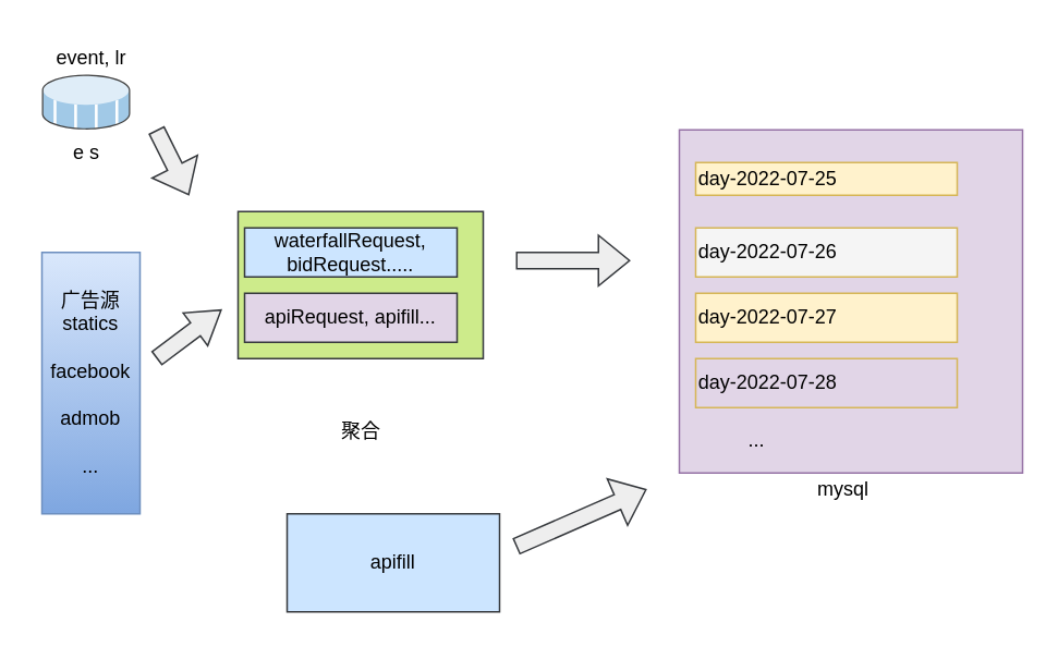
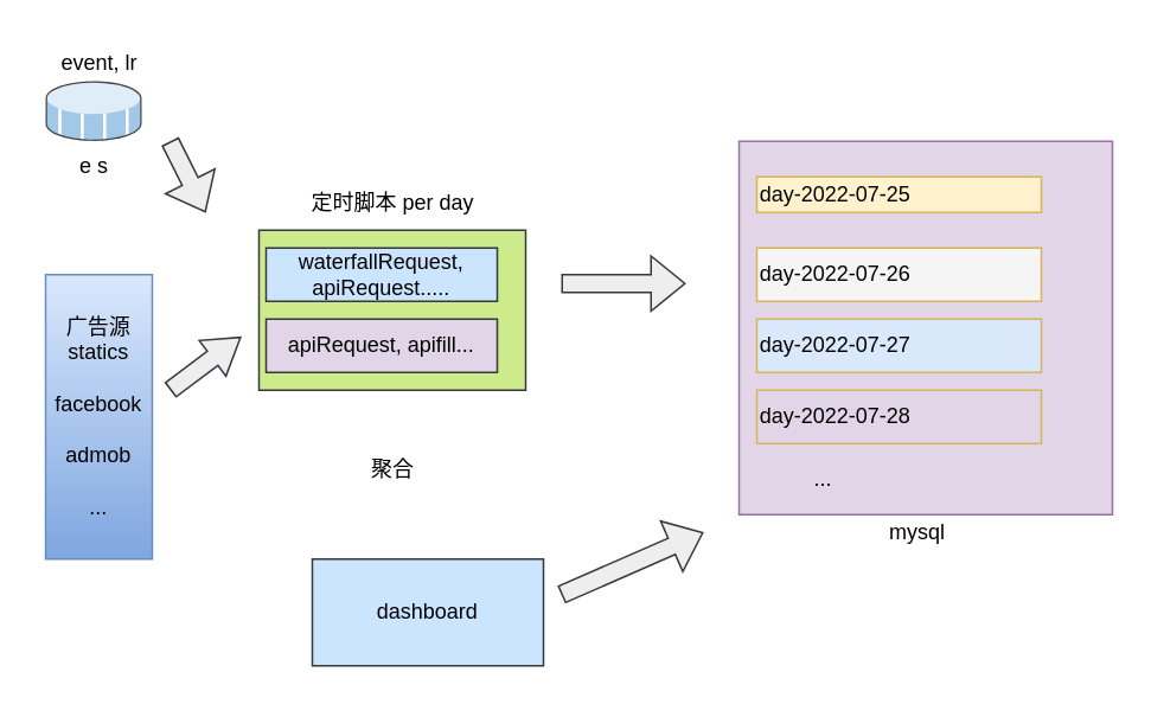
  <mxCell id="0" />
  <mxCell id="1" parent="0" />
  <mxCell id="2" value="" style="rounded=0;whiteSpace=wrap;html=1;fillColor=#cdeb8b;strokeColor=#36393d;" vertex="1" parent="1"><mxGeometry x="145" y="129" width="150" height="90" as="geometry" /></mxCell>
  <mxCell id="3" value="" style="whiteSpace=wrap;html=1;aspect=fixed;fillColor=#e1d5e7;strokeColor=#9673a6;" vertex="1" parent="1"><mxGeometry x="415" y="79" width="210" height="210" as="geometry" /></mxCell>
  <mxCell id="4" value="day-2022-07-25" style="rounded=0;whiteSpace=wrap;html=1;align=left;fillColor=#fff2cc;strokeColor=#d6b656;" vertex="1" parent="1"><mxGeometry x="425" y="99" width="160" height="20" as="geometry" /></mxCell>
  <mxCell id="5" value="day-2022-07-26" style="rounded=0;whiteSpace=wrap;html=1;align=left;fillColor=#f5f5f5;strokeColor=#d6b656;" vertex="1" parent="1"><mxGeometry x="425" y="139" width="160" height="30" as="geometry" /></mxCell>
- <mxCell id="6" value="&lt;span style=&quot;&quot;&gt;day-2022-07-27&lt;/span&gt;" style="rounded=0;whiteSpace=wrap;html=1;align=left;fillColor=#fff2cc;strokeColor=#d6b656;" vertex="1" parent="1"><mxGeometry x="425" y="179" width="160" height="30" as="geometry" /></mxCell>
+ <mxCell id="6" value="&lt;span style=&quot;&quot;&gt;day-2022-07-27&lt;/span&gt;" style="rounded=0;whiteSpace=wrap;html=1;align=left;fillColor=#dae8fc;strokeColor=#d6b656;" vertex="1" parent="1"><mxGeometry x="425" y="179" width="160" height="30" as="geometry" /></mxCell>
  <mxCell id="7" value="&lt;span style=&quot;&quot;&gt;day-2022-07-28&lt;/span&gt;" style="rounded=0;whiteSpace=wrap;html=1;align=left;fillColor=#e1d5e7;strokeColor=#d6b656;" vertex="1" parent="1"><mxGeometry x="425" y="219" width="160" height="30" as="geometry" /></mxCell>
  <mxCell id="8" value="..." style="text;html=1;align=center;verticalAlign=middle;resizable=0;points=[];autosize=1;strokeColor=none;fillColor=none;" vertex="1" parent="1"><mxGeometry x="447" y="254" width="30" height="30" as="geometry" /></mxCell>
  <mxCell id="9" value="mysql" style="text;html=1;align=center;verticalAlign=middle;resizable=0;points=[];autosize=1;strokeColor=none;fillColor=none;" vertex="1" parent="1"><mxGeometry x="490" y="284" width="50" height="30" as="geometry" /></mxCell>
  <mxCell id="10" value="聚合" style="text;html=1;align=center;verticalAlign=middle;resizable=0;points=[];autosize=1;strokeColor=none;fillColor=none;" vertex="1" parent="1"><mxGeometry x="195" y="249" width="50" height="30" as="geometry" /></mxCell>
  <mxCell id="11" value="e s" style="sketch=0;shadow=0;dashed=0;html=1;labelPosition=center;verticalLabelPosition=bottom;verticalAlign=top;align=center;outlineConnect=0;shape=mxgraph.veeam.3d.datastore_snapshot;" vertex="1" parent="1"><mxGeometry x="25" y="45" width="54" height="34" as="geometry" /></mxCell>
  <mxCell id="12" value="广告源statics&lt;br&gt;&lt;br&gt;facebook&lt;br&gt;&lt;br&gt;admob&lt;br&gt;&lt;br&gt;..." style="rounded=0;whiteSpace=wrap;html=1;fillColor=#dae8fc;gradientColor=#7ea6e0;strokeColor=#6c8ebf;" vertex="1" parent="1"><mxGeometry x="25" y="154" width="60" height="160" as="geometry" /></mxCell>
- <mxCell id="13" value="waterfallRequest, bidRequest....." style="rounded=0;whiteSpace=wrap;html=1;fillColor=#cce5ff;strokeColor=#36393d;" vertex="1" parent="1"><mxGeometry x="149" y="139" width="130" height="30" as="geometry" /></mxCell>
+ <mxCell id="13" value="waterfallRequest, apiRequest....." style="rounded=0;whiteSpace=wrap;html=1;fillColor=#cce5ff;strokeColor=#36393d;" vertex="1" parent="1"><mxGeometry x="149" y="139" width="130" height="30" as="geometry" /></mxCell>
  <mxCell id="14" value="apiRequest, apifill..." style="rounded=0;whiteSpace=wrap;html=1;fillColor=#e1d5e7;strokeColor=#36393d;" vertex="1" parent="1"><mxGeometry x="149" y="179" width="130" height="30" as="geometry" /></mxCell>
  <mxCell id="15" value="" style="shape=flexArrow;endArrow=classic;html=1;rounded=0;fillColor=#eeeeee;strokeColor=#36393d;" edge="1" parent="1"><mxGeometry width="50" height="50" relative="1" as="geometry"><mxPoint x="95" y="79" as="sourcePoint" /><mxPoint x="115" y="119" as="targetPoint" /></mxGeometry></mxCell>
  <mxCell id="16" value="" style="shape=flexArrow;endArrow=classic;html=1;rounded=0;endWidth=14;endSize=6.2;fillColor=#eeeeee;strokeColor=#36393d;" edge="1" parent="1"><mxGeometry width="50" height="50" relative="1" as="geometry"><mxPoint x="95" y="219" as="sourcePoint" /><mxPoint x="135" y="189" as="targetPoint" /></mxGeometry></mxCell>
  <mxCell id="17" value="" style="shape=flexArrow;endArrow=classic;html=1;rounded=0;fillColor=#eeeeee;strokeColor=#36393d;" edge="1" parent="1"><mxGeometry width="50" height="50" relative="1" as="geometry"><mxPoint x="315" y="159" as="sourcePoint" /><mxPoint x="385" y="159" as="targetPoint" /></mxGeometry></mxCell>
+ <mxCell id="18" value="定时脚本 per day" style="text;html=1;align=center;verticalAlign=middle;resizable=0;points=[];autosize=1;strokeColor=none;fillColor=none;" vertex="1" parent="1"><mxGeometry x="165" y="99" width="110" height="30" as="geometry" /></mxCell>
  <mxCell id="19" value="event, lr" style="text;html=1;align=center;verticalAlign=middle;resizable=0;points=[];autosize=1;strokeColor=none;fillColor=none;" vertex="1" parent="1"><mxGeometry x="20" y="20" width="70" height="30" as="geometry" /></mxCell>
- <mxCell id="20" value="apifill" style="rounded=0;whiteSpace=wrap;html=1;fillColor=#cce5ff;strokeColor=#36393d;" vertex="1" parent="1"><mxGeometry x="175" y="314" width="130" height="60" as="geometry" /></mxCell>
+ <mxCell id="20" value="dashboard" style="rounded=0;whiteSpace=wrap;html=1;fillColor=#cce5ff;strokeColor=#36393d;" vertex="1" parent="1"><mxGeometry x="175" y="314" width="130" height="60" as="geometry" /></mxCell>
  <mxCell id="21" value="" style="shape=flexArrow;endArrow=classic;html=1;rounded=0;fillColor=#eeeeee;strokeColor=#36393d;" edge="1" parent="1"><mxGeometry width="50" height="50" relative="1" as="geometry"><mxPoint x="315" y="334" as="sourcePoint" /><mxPoint x="395" y="299" as="targetPoint" /></mxGeometry></mxCell>
